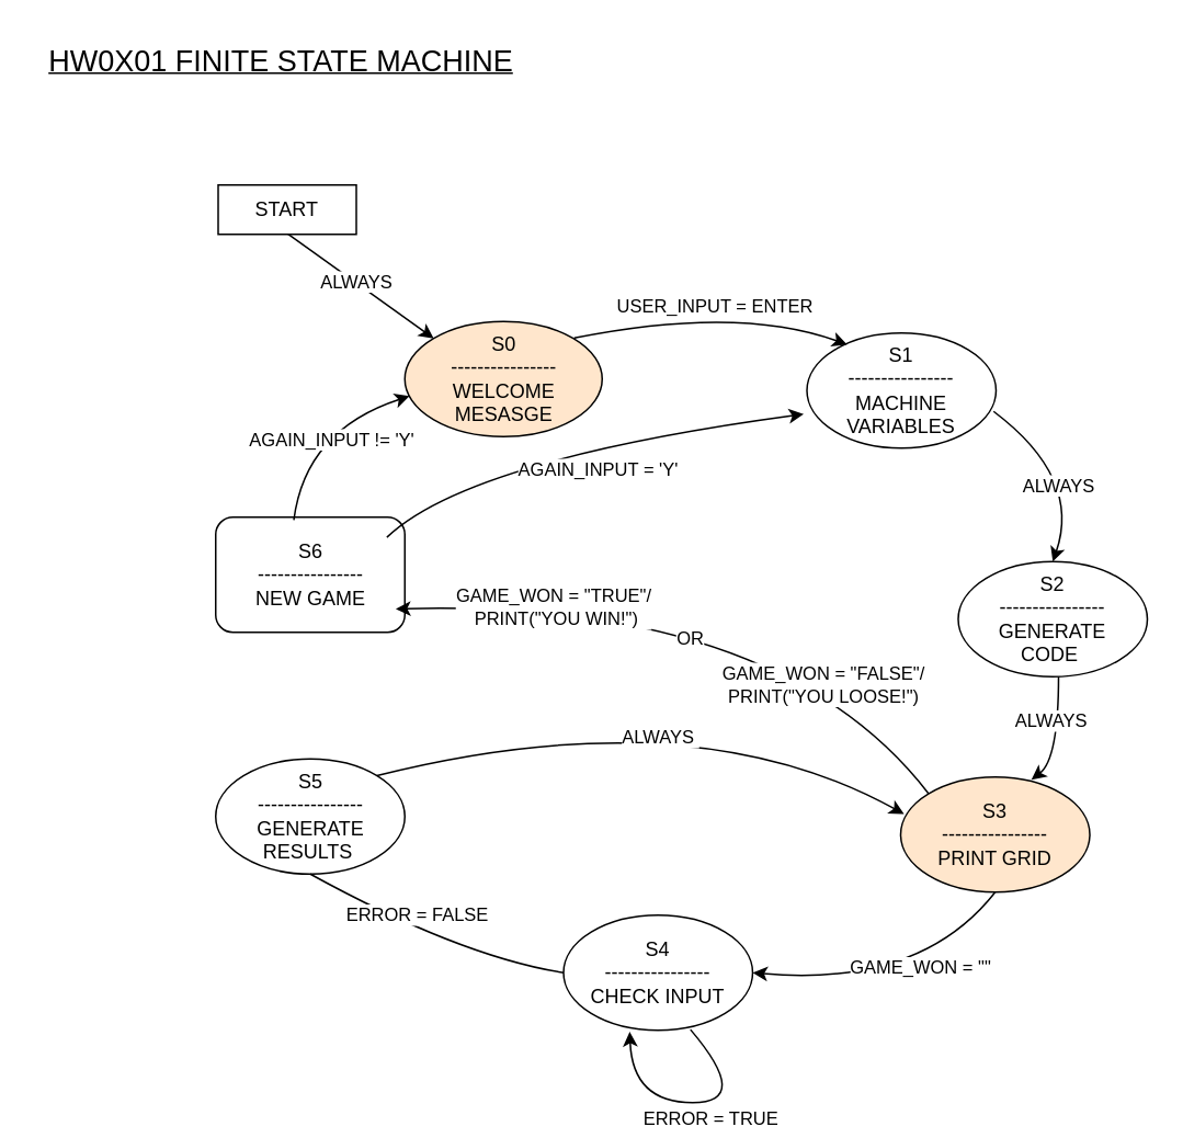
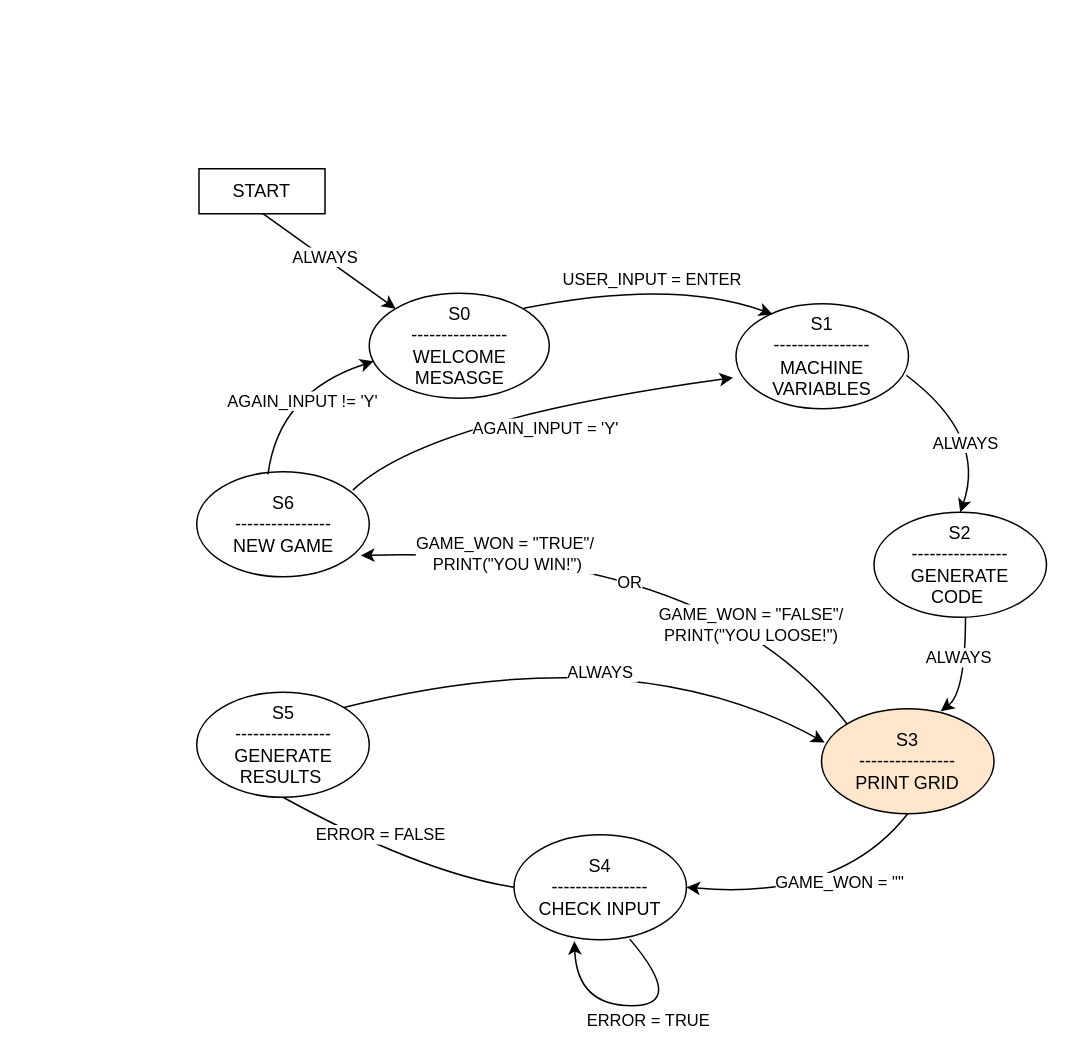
  <mxCell id="0" />
  <mxCell id="1" parent="0" />
- <mxCell id="2" value="S0&lt;br&gt;----------------&lt;br&gt;WELCOME MESASGE" style="ellipse;whiteSpace=wrap;html=1;fillColor=#ffe6cc;" parent="1" vertex="1"><mxGeometry x="245.5" y="195" width="120" height="70" as="geometry" /></mxCell>
+ <mxCell id="2" value="S0&lt;br&gt;----------------&lt;br&gt;WELCOME MESASGE" style="ellipse;whiteSpace=wrap;html=1;" parent="1" vertex="1"><mxGeometry x="245.5" y="195" width="120" height="70" as="geometry" /></mxCell>
  <mxCell id="3" value="S1&lt;br&gt;----------------&lt;br&gt;MACHINE VARIABLES" style="ellipse;whiteSpace=wrap;html=1;" parent="1" vertex="1"><mxGeometry x="490" y="202" width="115" height="70" as="geometry" /></mxCell>
  <mxCell id="4" value="" style="endArrow=classic;html=1;rounded=0;entryX=0;entryY=0;entryDx=0;entryDy=0;" parent="1" target="2" edge="1"><mxGeometry width="50" height="50" relative="1" as="geometry"><mxPoint x="171.351" y="139.597" as="sourcePoint" /><mxPoint x="437" y="275" as="targetPoint" /></mxGeometry></mxCell>
  <mxCell id="5" value="ALWAYS" style="edgeLabel;html=1;align=center;verticalAlign=middle;resizable=0;points=[];" parent="4" connectable="0" vertex="1"><mxGeometry x="-0.05" y="1" relative="1" as="geometry"><mxPoint as="offset" /></mxGeometry></mxCell>
  <mxCell id="6" value="" style="curved=1;endArrow=classic;html=1;rounded=0;entryX=0.212;entryY=0.1;entryDx=0;entryDy=0;entryPerimeter=0;" parent="1" target="3" edge="1"><mxGeometry width="50" height="50" relative="1" as="geometry"><mxPoint x="348.5" y="205" as="sourcePoint" /><mxPoint x="525.5" y="225" as="targetPoint" /><Array as="points"><mxPoint x="448.5" y="185" /></Array></mxGeometry></mxCell>
  <mxCell id="7" value="USER_INPUT = ENTER" style="edgeLabel;html=1;align=center;verticalAlign=middle;resizable=0;points=[];" parent="6" connectable="0" vertex="1"><mxGeometry x="-0.029" y="-1" relative="1" as="geometry"><mxPoint x="2" y="-4" as="offset" /></mxGeometry></mxCell>
  <mxCell id="8" value="START" style="rounded=0;whiteSpace=wrap;html=1;" vertex="1" parent="1"><mxGeometry x="132" y="112" width="84" height="30" as="geometry" /></mxCell>
  <mxCell id="9" value="S2&lt;br&gt;----------------&lt;br&gt;GENERATE &lt;br&gt;CODE&amp;nbsp;" style="ellipse;whiteSpace=wrap;html=1;" vertex="1" parent="1"><mxGeometry x="582" y="341" width="115" height="70" as="geometry" /></mxCell>
  <mxCell id="10" value="S3&lt;br&gt;----------------&lt;br&gt;&amp;nbsp;PRINT GRID&amp;nbsp;" style="ellipse;whiteSpace=wrap;html=1;fillColor=#ffe6cc;" vertex="1" parent="1"><mxGeometry x="547" y="472" width="115" height="70" as="geometry" /></mxCell>
  <mxCell id="11" value="S4&lt;br&gt;----------------&lt;br&gt;CHECK INPUT" style="ellipse;whiteSpace=wrap;html=1;" vertex="1" parent="1"><mxGeometry x="342" y="556" width="115" height="70" as="geometry" /></mxCell>
  <mxCell id="12" value="S5&lt;br&gt;----------------&lt;br&gt;GENERATE RESULTS&amp;nbsp;" style="ellipse;whiteSpace=wrap;html=1;" vertex="1" parent="1"><mxGeometry x="130.5" y="461" width="115" height="70" as="geometry" /></mxCell>
- <mxCell id="13" value="S6&lt;br&gt;----------------&lt;br&gt;NEW GAME" style="whiteSpace=wrap;html=1;rounded=1;" vertex="1" parent="1"><mxGeometry x="130.5" y="314" width="115" height="70" as="geometry" /></mxCell>
+ <mxCell id="13" value="S6&lt;br&gt;----------------&lt;br&gt;NEW GAME" style="ellipse;whiteSpace=wrap;html=1;" vertex="1" parent="1"><mxGeometry x="130.5" y="314" width="115" height="70" as="geometry" /></mxCell>
  <mxCell id="14" value="" style="curved=1;endArrow=classic;html=1;rounded=0;entryX=0.5;entryY=0;entryDx=0;entryDy=0;exitX=0.987;exitY=0.681;exitDx=0;exitDy=0;exitPerimeter=0;" edge="1" parent="1" source="3" target="9"><mxGeometry width="50" height="50" relative="1" as="geometry"><mxPoint x="607" y="261" as="sourcePoint" /><mxPoint x="657" y="211" as="targetPoint" /><Array as="points"><mxPoint x="657" y="290" /></Array></mxGeometry></mxCell>
  <mxCell id="15" value="ALWAYS" style="edgeLabel;html=1;align=center;verticalAlign=middle;resizable=0;points=[];" vertex="1" connectable="0" parent="14"><mxGeometry x="-0.048" y="-12" relative="1" as="geometry"><mxPoint as="offset" /></mxGeometry></mxCell>
  <mxCell id="16" value="" style="curved=1;endArrow=classic;html=1;rounded=0;entryX=0.691;entryY=0.024;entryDx=0;entryDy=0;entryPerimeter=0;" edge="1" parent="1" target="10"><mxGeometry width="50" height="50" relative="1" as="geometry"><mxPoint x="643" y="411" as="sourcePoint" /><mxPoint x="593" y="461" as="targetPoint" /><Array as="points"><mxPoint x="643" y="461" /></Array></mxGeometry></mxCell>
  <mxCell id="17" value="ALWAYS&amp;nbsp;" style="edgeLabel;html=1;align=center;verticalAlign=middle;resizable=0;points=[];" vertex="1" connectable="0" parent="16"><mxGeometry x="-0.27" y="-4" relative="1" as="geometry"><mxPoint as="offset" /></mxGeometry></mxCell>
  <mxCell id="18" value="" style="curved=1;endArrow=classic;html=1;rounded=0;entryX=-0.017;entryY=0.705;entryDx=0;entryDy=0;entryPerimeter=0;exitX=0.905;exitY=0.175;exitDx=0;exitDy=0;exitPerimeter=0;" edge="1" parent="1" source="13" target="3"><mxGeometry width="50" height="50" relative="1" as="geometry"><mxPoint x="219" y="361" as="sourcePoint" /><mxPoint x="269" y="311" as="targetPoint" /><Array as="points"><mxPoint x="284" y="279" /></Array></mxGeometry></mxCell>
  <mxCell id="19" value="AGAIN_INPUT = 'Y'" style="edgeLabel;html=1;align=center;verticalAlign=middle;resizable=0;points=[];" vertex="1" connectable="0" parent="18"><mxGeometry x="-0.161" y="-8" relative="1" as="geometry"><mxPoint x="31" y="4" as="offset" /></mxGeometry></mxCell>
  <mxCell id="20" value="" style="curved=1;endArrow=classic;html=1;rounded=0;exitX=0.5;exitY=1;exitDx=0;exitDy=0;entryX=1;entryY=0.5;entryDx=0;entryDy=0;" edge="1" parent="1" source="10" target="11"><mxGeometry width="50" height="50" relative="1" as="geometry"><mxPoint x="597" y="544" as="sourcePoint" /><mxPoint x="547" y="594" as="targetPoint" /><Array as="points"><mxPoint x="559" y="600" /></Array></mxGeometry></mxCell>
  <mxCell id="21" value="GAME_WON = &quot;&quot;" style="edgeLabel;html=1;align=center;verticalAlign=middle;resizable=0;points=[];" vertex="1" connectable="0" parent="20"><mxGeometry x="-0.273" y="-8" relative="1" as="geometry"><mxPoint as="offset" /></mxGeometry></mxCell>
  <mxCell id="22" value="" style="curved=1;endArrow=classic;html=1;rounded=0;exitX=0;exitY=0;exitDx=0;exitDy=0;entryX=0.952;entryY=0.797;entryDx=0;entryDy=0;entryPerimeter=0;" edge="1" parent="1" source="10" target="13"><mxGeometry width="50" height="50" relative="1" as="geometry"><mxPoint x="394" y="396" as="sourcePoint" /><mxPoint x="344" y="446" as="targetPoint" /><Array as="points"><mxPoint x="473" y="364" /></Array></mxGeometry></mxCell>
  <mxCell id="23" value="GAME_WON = &quot;TRUE&quot;/&lt;br&gt;&amp;nbsp;PRINT(&quot;YOU WIN!&quot;)" style="edgeLabel;html=1;align=center;verticalAlign=middle;resizable=0;points=[];rotation=0;" vertex="1" connectable="0" parent="22"><mxGeometry x="-0.039" y="-22" relative="1" as="geometry"><mxPoint x="-102" y="26" as="offset" /></mxGeometry></mxCell>
  <mxCell id="24" value="OR" style="edgeLabel;html=1;align=center;verticalAlign=middle;resizable=0;points=[];" vertex="1" connectable="0" parent="22"><mxGeometry x="-0.083" y="-15" relative="1" as="geometry"><mxPoint x="-28" y="38" as="offset" /></mxGeometry></mxCell>
  <mxCell id="25" value="GAME_WON = &quot;FALSE&quot;/&lt;br&gt;PRINT(&quot;YOU LOOSE!&quot;)" style="edgeLabel;html=1;align=center;verticalAlign=middle;resizable=0;points=[];" vertex="1" connectable="0" parent="22"><mxGeometry x="-0.374" y="-11" relative="1" as="geometry"><mxPoint y="35" as="offset" /></mxGeometry></mxCell>
  <mxCell id="26" value="" style="curved=1;endArrow=none;html=1;rounded=0;exitX=0;exitY=0.5;exitDx=0;exitDy=0;entryX=0.5;entryY=1;entryDx=0;entryDy=0;" edge="1" parent="1" source="11" target="12"><mxGeometry width="50" height="50" relative="1" as="geometry"><mxPoint x="233" y="585" as="sourcePoint" /><mxPoint x="183" y="635" as="targetPoint" /><Array as="points"><mxPoint x="279" y="581" /></Array></mxGeometry></mxCell>
  <mxCell id="27" value="ERROR = FALSE" style="edgeLabel;html=1;align=center;verticalAlign=middle;resizable=0;points=[];" vertex="1" connectable="0" parent="26"><mxGeometry x="0.18" y="-10" relative="1" as="geometry"><mxPoint as="offset" /></mxGeometry></mxCell>
  <mxCell id="28" value="" style="curved=1;endArrow=classic;html=1;rounded=0;exitX=0.671;exitY=0.994;exitDx=0;exitDy=0;entryX=0.35;entryY=1.013;entryDx=0;entryDy=0;exitPerimeter=0;entryPerimeter=0;" edge="1" parent="1" source="11" target="11"><mxGeometry width="50" height="50" relative="1" as="geometry"><mxPoint x="473" y="706" as="sourcePoint" /><mxPoint x="336" y="627" as="targetPoint" /><Array as="points"><mxPoint x="457" y="670" /><mxPoint x="384" y="670" /></Array></mxGeometry></mxCell>
  <mxCell id="29" value="ERROR = TRUE&amp;nbsp;" style="edgeLabel;html=1;align=center;verticalAlign=middle;resizable=0;points=[];" vertex="1" connectable="0" parent="28"><mxGeometry x="-0.05" y="3" relative="1" as="geometry"><mxPoint y="6" as="offset" /></mxGeometry></mxCell>
  <mxCell id="30" value="" style="curved=1;endArrow=classic;html=1;rounded=0;exitX=1;exitY=0;exitDx=0;exitDy=0;entryX=0.018;entryY=0.322;entryDx=0;entryDy=0;entryPerimeter=0;" edge="1" parent="1" source="12" target="10"><mxGeometry width="50" height="50" relative="1" as="geometry"><mxPoint x="277" y="473" as="sourcePoint" /><mxPoint x="327" y="423" as="targetPoint" /><Array as="points"><mxPoint x="420" y="423" /></Array></mxGeometry></mxCell>
  <mxCell id="31" value="ALWAYS&amp;nbsp;" style="edgeLabel;html=1;align=center;verticalAlign=middle;resizable=0;points=[];" vertex="1" connectable="0" parent="30"><mxGeometry x="0.575" y="-6" relative="1" as="geometry"><mxPoint x="-82" y="-17" as="offset" /></mxGeometry></mxCell>
  <mxCell id="32" value="" style="curved=1;endArrow=classic;html=1;rounded=0;entryX=0.024;entryY=0.648;entryDx=0;entryDy=0;entryPerimeter=0;exitX=0.413;exitY=0.025;exitDx=0;exitDy=0;exitPerimeter=0;" edge="1" parent="1" source="13" target="2"><mxGeometry width="50" height="50" relative="1" as="geometry"><mxPoint x="185" y="311" as="sourcePoint" /><mxPoint x="235" y="261" as="targetPoint" /><Array as="points"><mxPoint x="185" y="261" /></Array></mxGeometry></mxCell>
  <mxCell id="33" value="AGAIN_INPUT != 'Y'" style="edgeLabel;html=1;align=center;verticalAlign=middle;resizable=0;points=[];" vertex="1" connectable="0" parent="32"><mxGeometry x="0.109" y="-10" relative="1" as="geometry"><mxPoint as="offset" /></mxGeometry></mxCell>
- <mxCell id="34" value="&lt;font style=&quot;font-size: 18px;&quot;&gt;&lt;u&gt;HW0X01 FINITE STATE MACHINE&lt;/u&gt;&lt;/font&gt;" style="text;html=1;align=center;verticalAlign=middle;resizable=0;points=[];autosize=1;strokeColor=none;fillColor=none;" vertex="1" parent="1"><mxGeometry x="20" y="20" width="300" height="34" as="geometry" /></mxCell>
